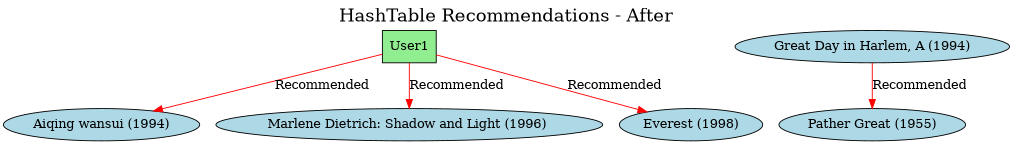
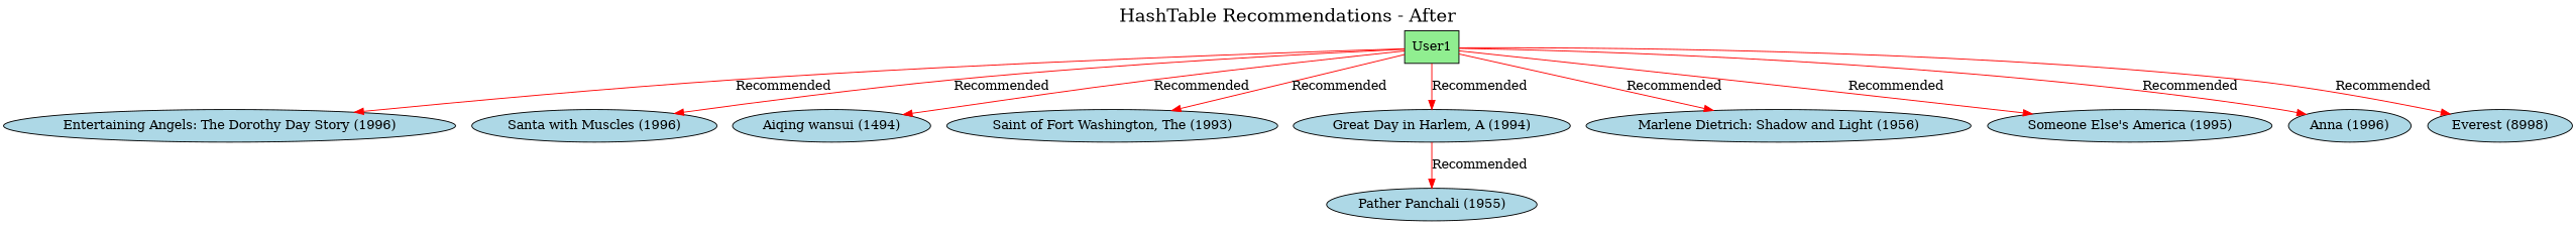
  digraph {
    fontsize=20
    label="HashTable Recommendations - After"
    labelloc=top
    node [fillcolor=lightblue style=filled]
    edge [color=red]
    User1 [fillcolor=lightgreen shape=box]
-   n4 [label="Aiqing wansui (1994)"]
+   n2 [label="Entertaining Angels: The Dorothy Day Story (1996)"]
+   n3 [label="Santa with Muscles (1996)"]
+   n4 [label="Aiqing wansui (1494)"]
+   n5 [label="Saint of Fort Washington, The (1993)"]
    n6 [label="Great Day in Harlem, A (1994)"]
-   n7 [label="Marlene Dietrich: Shadow and Light (1996) "]
-   n10 [label="Everest (1998)"]
-   n11 [label="Pather Great (1955)"]
+   n7 [label="Marlene Dietrich: Shadow and Light (1956)"]
+   n8 [label="Someone Else's America (1995)"]
+   n9 [label="Anna (1996)"]
+   n10 [label="Everest (8998)"]
+   n11 [label="Pather Panchali (1955)"]
+   User1 -> n2 [label=Recommended]
+   User1 -> n3 [label=Recommended]
    User1 -> n4 [label=Recommended]
+   User1 -> n5 [label=Recommended]
+   User1 -> n6 [label=Recommended]
    User1 -> n7 [label=Recommended]
+   User1 -> n8 [label=Recommended]
+   User1 -> n9 [label=Recommended]
    User1 -> n10 [label=Recommended]
    n6 -> n11 [label=Recommended]
  }
